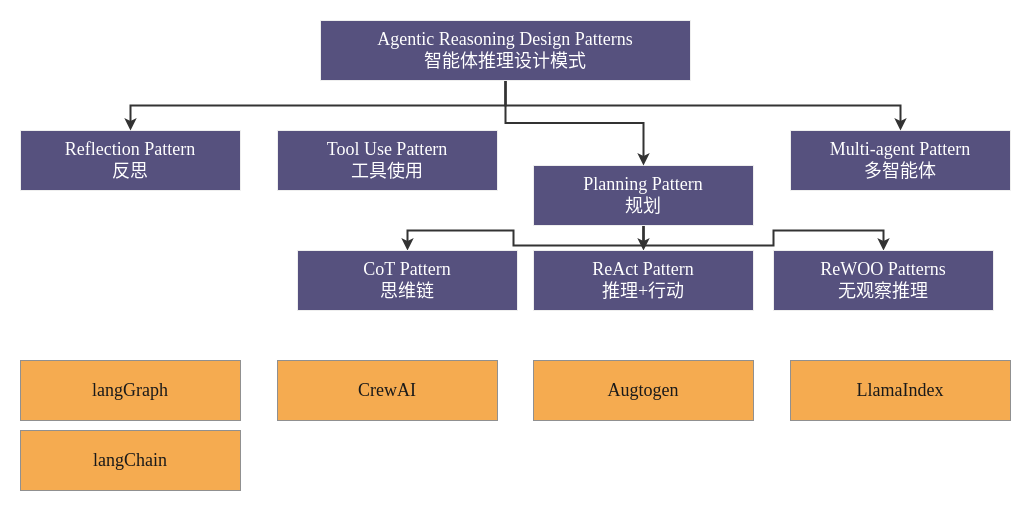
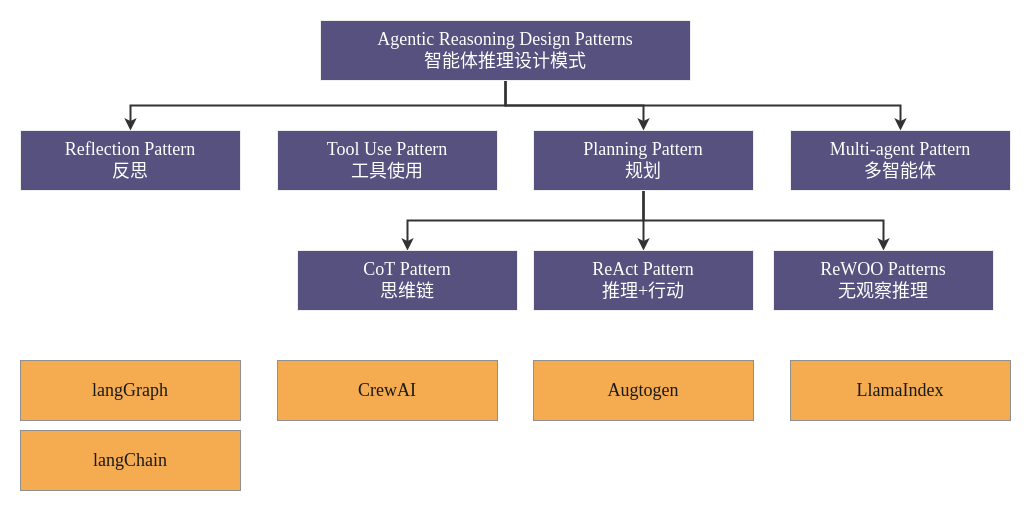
  <mxCell id="0" />
  <mxCell id="1" parent="0" />
  <mxCell id="2" value="" style="edgeStyle=orthogonalEdgeStyle;rounded=0;orthogonalLoop=1;jettySize=auto;exitX=0.5;exitY=1;exitDx=0;exitDy=0;labelBackgroundColor=none;strokeColor=#333333;fontColor=default;fontFamily=Monaco;fontSize=18;strokeWidth=2;" parent="1" source="5" target="10" edge="1"><mxGeometry relative="1" as="geometry" /></mxCell>
  <mxCell id="3" value="" style="edgeStyle=orthogonalEdgeStyle;rounded=0;orthogonalLoop=1;jettySize=auto;exitX=0.5;exitY=1;exitDx=0;exitDy=0;labelBackgroundColor=none;strokeColor=#333333;fontColor=default;fontFamily=Monaco;fontSize=18;strokeWidth=2;" parent="1" source="5" target="9" edge="1"><mxGeometry relative="1" as="geometry" /></mxCell>
  <mxCell id="4" value="" style="edgeStyle=orthogonalEdgeStyle;rounded=0;orthogonalLoop=1;jettySize=auto;exitX=0.5;exitY=1;exitDx=0;exitDy=0;labelBackgroundColor=none;strokeColor=#333333;fontColor=default;fontFamily=Monaco;fontSize=18;strokeWidth=2;" parent="1" source="5" target="15" edge="1"><mxGeometry relative="1" as="geometry" /></mxCell>
- <mxCell id="5" value="Planning Pattern&#10;规划" style="rounded=0;whiteSpace=wrap;labelBackgroundColor=none;fillColor=#56517E;strokeColor=#EEEEEE;fontColor=#FFFFFF;fontFamily=Monaco;fontSize=18;" parent="1" vertex="1"><mxGeometry x="533" y="165" width="220" height="60" as="geometry" /></mxCell>
+ <mxCell id="5" value="Planning Pattern&#10;规划" style="rounded=0;whiteSpace=wrap;labelBackgroundColor=none;fillColor=#56517E;strokeColor=#EEEEEE;fontColor=#FFFFFF;fontFamily=Monaco;fontSize=18;" parent="1" vertex="1"><mxGeometry x="533" y="130" width="220" height="60" as="geometry" /></mxCell>
  <mxCell id="6" value="Tool Use Pattern&#10;工具使用" style="rounded=0;whiteSpace=wrap;labelBackgroundColor=none;fillColor=#56517E;strokeColor=#EEEEEE;fontColor=#FFFFFF;fontFamily=Monaco;fontSize=18;" parent="1" vertex="1"><mxGeometry x="277" y="130" width="220" height="60" as="geometry" /></mxCell>
  <mxCell id="7" value="Multi-agent Pattern&#10;多智能体" style="rounded=0;whiteSpace=wrap;labelBackgroundColor=none;fillColor=#56517E;strokeColor=#EEEEEE;fontColor=#FFFFFF;fontFamily=Monaco;fontSize=18;" parent="1" vertex="1"><mxGeometry x="790" y="130" width="220" height="60" as="geometry" /></mxCell>
  <mxCell id="8" value="Reflection Pattern&#10;反思" style="rounded=0;whiteSpace=wrap;labelBackgroundColor=none;fillColor=#56517E;strokeColor=#EEEEEE;fontColor=#FFFFFF;fontFamily=Monaco;fontSize=18;" parent="1" vertex="1"><mxGeometry x="20" y="130" width="220" height="60" as="geometry" /></mxCell>
  <mxCell id="9" value="ReAct Pattern&#10;推理+行动" style="rounded=0;whiteSpace=wrap;labelBackgroundColor=none;fillColor=#56517E;strokeColor=#EEEEEE;fontColor=#FFFFFF;fontFamily=Monaco;fontSize=18;" parent="1" vertex="1"><mxGeometry x="533" y="250" width="220" height="60" as="geometry" /></mxCell>
  <mxCell id="10" value="CoT Pattern&#10; 思维链" style="rounded=0;whiteSpace=wrap;labelBackgroundColor=none;fillColor=#56517E;strokeColor=#EEEEEE;fontColor=#FFFFFF;fontFamily=Monaco;fontSize=18;" parent="1" vertex="1"><mxGeometry x="297" y="250" width="220" height="60" as="geometry" /></mxCell>
  <mxCell id="11" style="edgeStyle=orthogonalEdgeStyle;rounded=0;orthogonalLoop=1;jettySize=auto;html=1;exitX=0.5;exitY=1;exitDx=0;exitDy=0;strokeColor=#333333;strokeWidth=2;fontSize=18;" parent="1" source="14" target="8" edge="1"><mxGeometry relative="1" as="geometry" /></mxCell>
  <mxCell id="12" style="edgeStyle=orthogonalEdgeStyle;rounded=0;orthogonalLoop=1;jettySize=auto;html=1;exitX=0.5;exitY=1;exitDx=0;exitDy=0;entryX=0.5;entryY=0;entryDx=0;entryDy=0;strokeColor=#333333;strokeWidth=2;fontSize=18;" parent="1" source="14" target="5" edge="1"><mxGeometry relative="1" as="geometry" /></mxCell>
  <mxCell id="13" style="edgeStyle=orthogonalEdgeStyle;rounded=0;orthogonalLoop=1;jettySize=auto;html=1;exitX=0.5;exitY=1;exitDx=0;exitDy=0;strokeColor=#333333;strokeWidth=2;fontSize=18;" parent="1" source="14" target="7" edge="1"><mxGeometry relative="1" as="geometry" /></mxCell>
  <mxCell id="14" value="Agentic Reasoning Design Patterns&#10;智能体推理设计模式" style="rounded=0;whiteSpace=wrap;labelBackgroundColor=none;fillColor=#56517E;strokeColor=#EEEEEE;fontColor=#FFFFFF;fontFamily=Monaco;fontSize=18;" parent="1" vertex="1"><mxGeometry x="320" y="20" width="370" height="60" as="geometry" /></mxCell>
  <mxCell id="15" value="ReWOO Patterns&#10;无观察推理" style="rounded=0;whiteSpace=wrap;labelBackgroundColor=none;fillColor=#56517E;strokeColor=#EEEEEE;fontColor=#FFFFFF;fontFamily=Monaco;fontSize=18;" parent="1" vertex="1"><mxGeometry x="773" y="250" width="220" height="60" as="geometry" /></mxCell>
  <mxCell id="16" value="langGraph" style="rounded=0;whiteSpace=wrap;labelBackgroundColor=none;fillColor=#F5AB50;strokeColor=#909090;fontColor=#1A1A1A;fontFamily=Monaco;fontSize=18;" vertex="1" parent="1"><mxGeometry x="20" y="360" width="220" height="60" as="geometry" /></mxCell>
  <mxCell id="17" value="CrewAI" style="rounded=0;whiteSpace=wrap;labelBackgroundColor=none;fillColor=#F5AB50;strokeColor=#909090;fontColor=#1A1A1A;fontFamily=Monaco;fontSize=18;" vertex="1" parent="1"><mxGeometry x="277" y="360" width="220" height="60" as="geometry" /></mxCell>
  <mxCell id="18" value="Augtogen" style="rounded=0;whiteSpace=wrap;labelBackgroundColor=none;fillColor=#F5AB50;strokeColor=#909090;fontColor=#1A1A1A;fontFamily=Monaco;fontSize=18;" vertex="1" parent="1"><mxGeometry x="533" y="360" width="220" height="60" as="geometry" /></mxCell>
  <mxCell id="19" value="LlamaIndex" style="rounded=0;whiteSpace=wrap;labelBackgroundColor=none;fillColor=#F5AB50;strokeColor=#909090;fontColor=#1A1A1A;fontFamily=Monaco;fontSize=18;" vertex="1" parent="1"><mxGeometry x="790" y="360" width="220" height="60" as="geometry" /></mxCell>
  <mxCell id="20" value="langChain" style="rounded=0;whiteSpace=wrap;labelBackgroundColor=none;fillColor=#F5AB50;strokeColor=#909090;fontColor=#1A1A1A;fontFamily=Monaco;fontSize=18;" vertex="1" parent="1"><mxGeometry x="20" y="430" width="220" height="60" as="geometry" /></mxCell>
